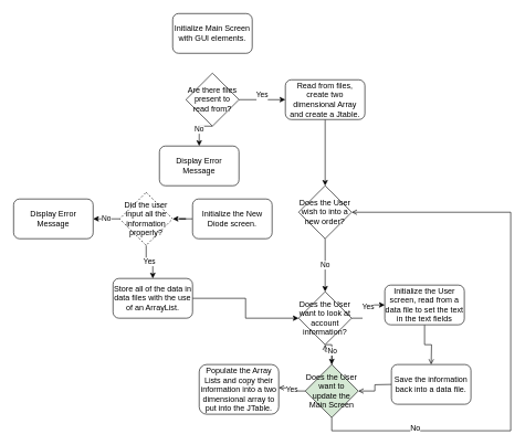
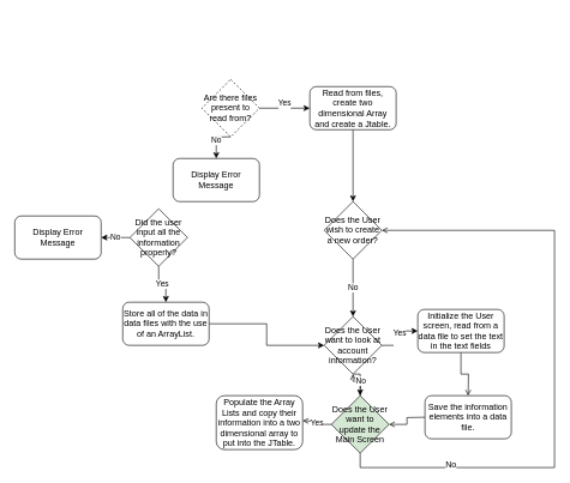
  <mxCell id="0" />
  <mxCell id="1" parent="0" />
- <mxCell id="2" value="Initialize Main Screen with GUI elements." style="rounded=1;whiteSpace=wrap;html=1;" vertex="1" parent="1"><mxGeometry x="260" y="20" width="120" height="60" as="geometry" /></mxCell>
  <mxCell id="3" value="&lt;div&gt;Yes&lt;/div&gt;&lt;div&gt;&lt;br&gt;&lt;/div&gt;" style="edgeStyle=orthogonalEdgeStyle;rounded=0;orthogonalLoop=1;jettySize=auto;html=1;exitX=1;exitY=0.5;exitDx=0;exitDy=0;entryX=0;entryY=0.5;entryDx=0;entryDy=0;" edge="1" parent="1" source="5" target="7"><mxGeometry relative="1" as="geometry" /></mxCell>
  <mxCell id="4" value="No" style="edgeStyle=orthogonalEdgeStyle;rounded=0;orthogonalLoop=1;jettySize=auto;html=1;exitX=0.5;exitY=1;exitDx=0;exitDy=0;entryX=0.5;entryY=0;entryDx=0;entryDy=0;" edge="1" parent="1" source="5" target="10"><mxGeometry relative="1" as="geometry" /></mxCell>
- <mxCell id="5" value="Are there files present to read from?" style="rhombus;whiteSpace=wrap;html=1;" vertex="1" parent="1"><mxGeometry x="280" y="110" width="80" height="80" as="geometry" /></mxCell>
+ <mxCell id="5" value="Are there files present to read from?" style="rhombus;whiteSpace=wrap;html=1;dashed=1;" vertex="1" parent="1"><mxGeometry x="280" y="110" width="80" height="80" as="geometry" /></mxCell>
  <mxCell id="6" style="edgeStyle=orthogonalEdgeStyle;rounded=0;orthogonalLoop=1;jettySize=auto;html=1;entryX=0.5;entryY=0;entryDx=0;entryDy=0;" edge="1" parent="1" source="7" target="9"><mxGeometry relative="1" as="geometry" /></mxCell>
  <mxCell id="7" value="Read from files, create two dimensional Array and create a Jtable." style="rounded=1;whiteSpace=wrap;html=1;" vertex="1" parent="1"><mxGeometry x="430" y="120" width="120" height="60" as="geometry" /></mxCell>
  <mxCell id="8" value="No" style="edgeStyle=orthogonalEdgeStyle;rounded=0;orthogonalLoop=1;jettySize=auto;html=1;exitX=0.5;exitY=1;exitDx=0;exitDy=0;entryX=0.5;entryY=0;entryDx=0;entryDy=0;" edge="1" parent="1" source="9" target="13"><mxGeometry relative="1" as="geometry" /></mxCell>
- <mxCell id="9" value="Does the User wish to into a new order?" style="rhombus;whiteSpace=wrap;html=1;" vertex="1" parent="1"><mxGeometry x="450" y="280" width="80" height="80" as="geometry" /></mxCell>
+ <mxCell id="9" value="Does the User wish to create a new order?" style="rhombus;whiteSpace=wrap;html=1;" vertex="1" parent="1"><mxGeometry x="450" y="280" width="80" height="80" as="geometry" /></mxCell>
  <mxCell id="10" value="Display Error Message" style="rounded=1;whiteSpace=wrap;html=1;" vertex="1" parent="1"><mxGeometry x="240" y="220" width="120" height="60" as="geometry" /></mxCell>
  <mxCell id="11" value="&lt;div&gt;Yes&lt;/div&gt;&lt;div&gt;&lt;br&gt;&lt;/div&gt;" style="edgeStyle=orthogonalEdgeStyle;rounded=0;orthogonalLoop=1;jettySize=auto;html=1;exitX=1;exitY=0.5;exitDx=0;exitDy=0;entryX=0;entryY=0.5;entryDx=0;entryDy=0;" edge="1" parent="1" source="13" target="24"><mxGeometry relative="1" as="geometry" /></mxCell>
  <mxCell id="12" style="edgeStyle=orthogonalEdgeStyle;rounded=0;orthogonalLoop=1;jettySize=auto;html=1;exitX=0.5;exitY=1;exitDx=0;exitDy=0;" edge="1" parent="1" source="13"><mxGeometry relative="1" as="geometry"><mxPoint x="500" y="550" as="targetPoint" /></mxGeometry></mxCell>
  <mxCell id="13" value="Does the User want to look at account information?" style="rhombus;whiteSpace=wrap;html=1;" vertex="1" parent="1"><mxGeometry x="450" y="440" width="80" height="80" as="geometry" /></mxCell>
- <mxCell id="14" style="edgeStyle=orthogonalEdgeStyle;rounded=0;orthogonalLoop=1;jettySize=auto;html=1;entryX=1;entryY=0.5;entryDx=0;entryDy=0;" edge="1" parent="1" source="15" target="18"><mxGeometry relative="1" as="geometry" /></mxCell>
- <mxCell id="15" value="Initialize the New Diode screen. " style="rounded=1;whiteSpace=wrap;html=1;" vertex="1" parent="1"><mxGeometry x="290" y="300" width="120" height="60" as="geometry" /></mxCell>
  <mxCell id="16" value="No" style="edgeStyle=orthogonalEdgeStyle;rounded=0;orthogonalLoop=1;jettySize=auto;html=1;exitX=0;exitY=0.5;exitDx=0;exitDy=0;entryX=1;entryY=0.5;entryDx=0;entryDy=0;" edge="1" parent="1" source="18" target="19"><mxGeometry relative="1" as="geometry" /></mxCell>
  <mxCell id="17" value="Yes" style="edgeStyle=orthogonalEdgeStyle;rounded=0;orthogonalLoop=1;jettySize=auto;html=1;exitX=0.5;exitY=1;exitDx=0;exitDy=0;entryX=0.5;entryY=0;entryDx=0;entryDy=0;" edge="1" parent="1" source="18" target="21"><mxGeometry relative="1" as="geometry" /></mxCell>
- <mxCell id="18" value="Did the user input all the information properly?" style="rhombus;whiteSpace=wrap;html=1;dashed=1;" vertex="1" parent="1"><mxGeometry x="180" y="290" width="80" height="80" as="geometry" /></mxCell>
+ <mxCell id="18" value="Did the user input all the information properly?" style="rhombus;whiteSpace=wrap;html=1;" vertex="1" parent="1"><mxGeometry x="180" y="290" width="80" height="80" as="geometry" /></mxCell>
  <mxCell id="19" value="Display Error Message" style="rounded=1;whiteSpace=wrap;html=1;" vertex="1" parent="1"><mxGeometry x="20" y="300" width="120" height="60" as="geometry" /></mxCell>
  <mxCell id="20" style="edgeStyle=orthogonalEdgeStyle;rounded=0;orthogonalLoop=1;jettySize=auto;html=1;exitX=1;exitY=0.5;exitDx=0;exitDy=0;entryX=0;entryY=0.5;entryDx=0;entryDy=0;" edge="1" parent="1" source="21" target="13"><mxGeometry relative="1" as="geometry" /></mxCell>
  <mxCell id="21" value="Store all of the data in data files with the use of an ArrayList." style="rounded=1;whiteSpace=wrap;html=1;" vertex="1" parent="1"><mxGeometry x="170" y="420" width="120" height="60" as="geometry" /></mxCell>
  <mxCell id="22" value="No" style="edgeStyle=orthogonalEdgeStyle;rounded=0;orthogonalLoop=1;jettySize=auto;html=1;endArrow=open;endFill=0;" edge="1" parent="1" target="13"><mxGeometry relative="1" as="geometry"><mxPoint x="500" y="550" as="sourcePoint" /></mxGeometry></mxCell>
  <mxCell id="23" style="edgeStyle=orthogonalEdgeStyle;rounded=0;orthogonalLoop=1;jettySize=auto;html=1;entryX=0.5;entryY=0;entryDx=0;entryDy=0;endArrow=open;endFill=0;" edge="1" parent="1" source="24"><mxGeometry relative="1" as="geometry"><mxPoint x="650" y="550" as="targetPoint" /></mxGeometry></mxCell>
  <mxCell id="24" value="Initialize the User screen, read from a data file to set the text in the text fields" style="rounded=1;whiteSpace=wrap;html=1;" vertex="1" parent="1"><mxGeometry x="580" y="430" width="120" height="60" as="geometry" /></mxCell>
  <mxCell id="25" value="Yes" style="edgeStyle=orthogonalEdgeStyle;rounded=0;orthogonalLoop=1;jettySize=auto;html=1;entryX=1;entryY=0.5;entryDx=0;entryDy=0;endArrow=open;endFill=0;" edge="1" parent="1" source="28"><mxGeometry relative="1" as="geometry"><mxPoint x="420" y="585" as="targetPoint" /></mxGeometry></mxCell>
  <mxCell id="26" style="edgeStyle=orthogonalEdgeStyle;rounded=0;orthogonalLoop=1;jettySize=auto;html=1;exitX=0.5;exitY=1;exitDx=0;exitDy=0;entryX=1;entryY=0.5;entryDx=0;entryDy=0;endArrow=open;endFill=0;" edge="1" parent="1" source="28" target="9"><mxGeometry relative="1" as="geometry"><Array as="points"><mxPoint x="500" y="650" /><mxPoint x="770" y="650" /><mxPoint x="770" y="320" /></Array></mxGeometry></mxCell>
  <mxCell id="27" value="No" style="text;html=1;align=center;verticalAlign=middle;resizable=0;points=[];labelBackgroundColor=#ffffff;" vertex="1" connectable="0" parent="26"><mxGeometry x="-0.663" y="4" relative="1" as="geometry"><mxPoint as="offset" /></mxGeometry></mxCell>
  <mxCell id="28" value="Does the User want to update the Main Screen" style="rhombus;whiteSpace=wrap;html=1;fillColor=#d5e8d4;" vertex="1" parent="1"><mxGeometry x="460" y="550" width="80" height="80" as="geometry" /></mxCell>
  <mxCell id="29" style="edgeStyle=orthogonalEdgeStyle;rounded=0;orthogonalLoop=1;jettySize=auto;html=1;endArrow=open;endFill=0;" edge="1" parent="1" target="28"><mxGeometry relative="1" as="geometry"><mxPoint x="590" y="580" as="sourcePoint" /></mxGeometry></mxCell>
  <mxCell id="30" value="Populate the Array Lists and copy their information into a two dimensional array to put into the JTable. " style="rounded=1;whiteSpace=wrap;html=1;" vertex="1" parent="1"><mxGeometry x="300" y="550" width="120" height="75" as="geometry" /></mxCell>
- <mxCell id="31" value="Save the information back into a data file. " style="rounded=1;whiteSpace=wrap;html=1;" vertex="1" parent="1"><mxGeometry x="590" y="550" width="120" height="60" as="geometry" /></mxCell>
+ <mxCell id="31" value="Save the information elements into a data file. " style="rounded=1;whiteSpace=wrap;html=1;" vertex="1" parent="1"><mxGeometry x="590" y="550" width="120" height="60" as="geometry" /></mxCell>
